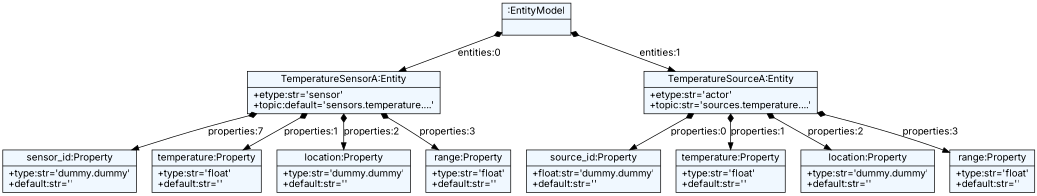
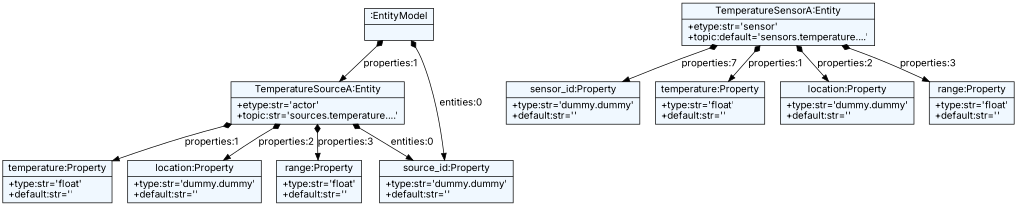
  digraph {
    fontname=Inter
    fontsize=8
    nodesep=0.3
    node [fillcolor=aliceblue fontname=Inter shape=record style=filled]
    edge [arrowtail=diamond dir=both fontname=Inter]
    n1 [label="{:EntityModel|}"]
    n2 [label="{TemperatureSensorA:Entity|+etype:str='sensor'\l+topic:default='sensors.temperature....'\l}"]
    n3 [label="{TemperatureSourceA:Entity|+etype:str='actor'\l+topic:str='sources.temperature....'\l}"]
    n4 [label="{sensor_id:Property|+type:str='dummy.dummy'\l+default:str=''\l}"]
    n5 [label="{temperature:Property|+type:str='float'\l+default:str=''\l}"]
    n6 [label="{location:Property|+type:str='dummy.dummy'\l+default:str=''\l}"]
    n7 [label="{range:Property|+type:str='float'\l+default:str=''\l}"]
-   n8 [label="{source_id:Property|+float:str='dummy.dummy'\l+default:str=''\l}"]
+   n8 [label="{source_id:Property|+type:str='dummy.dummy'\l+default:str=''\l}"]
    n9 [label="{temperature:Property|+type:str='float'\l+default:str=''\l}"]
    n10 [label="{location:Property|+type:str='dummy.dummy'\l+default:str=''\l}"]
    n11 [label="{range:Property|+type:str='float'\l+default:str=''\l}"]
-   n1 -> n2 [label="entities:0"]
-   n1 -> n3 [label="entities:1"]
+   n1 -> n8 [label="entities:0"]
+   n1 -> n3 [label="properties:1"]
    n2 -> n4 [label="properties:7"]
    n2 -> n5 [label="properties:1"]
    n2 -> n6 [label="properties:2"]
    n2 -> n7 [label="properties:3"]
-   n3 -> n8 [label="properties:0"]
+   n3 -> n8 [label="entities:0"]
    n3 -> n9 [label="properties:1"]
    n3 -> n10 [label="properties:2"]
    n3 -> n11 [label="properties:3"]
  }
